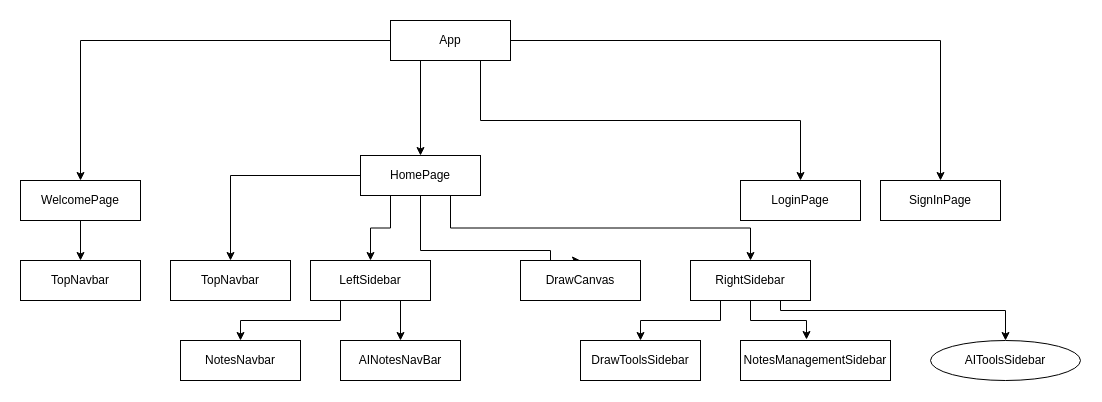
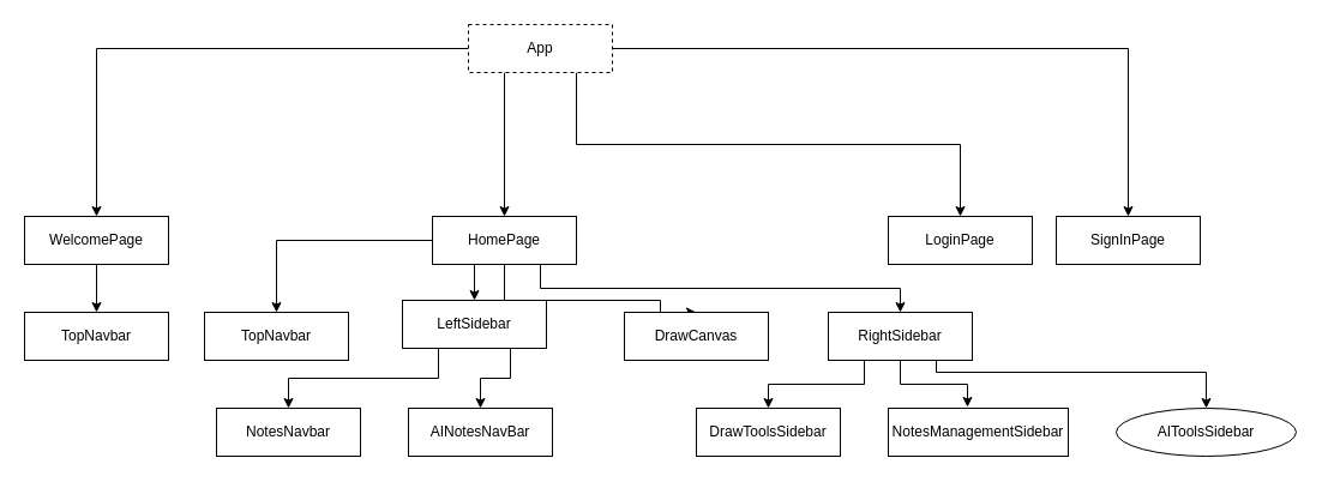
  <mxCell id="0" />
  <mxCell id="1" parent="0" />
  <mxCell id="2" style="edgeStyle=orthogonalEdgeStyle;rounded=0;orthogonalLoop=1;jettySize=auto;html=1;exitX=0;exitY=0.5;exitDx=0;exitDy=0;entryX=0.5;entryY=0;entryDx=0;entryDy=0;" edge="1" parent="1" source="6" target="15"><mxGeometry relative="1" as="geometry"><Array as="points"><mxPoint x="80" y="40" /></Array></mxGeometry></mxCell>
  <mxCell id="3" style="edgeStyle=orthogonalEdgeStyle;rounded=0;orthogonalLoop=1;jettySize=auto;html=1;exitX=0.75;exitY=1;exitDx=0;exitDy=0;entryX=0.5;entryY=0;entryDx=0;entryDy=0;" edge="1" parent="1" source="6" target="12"><mxGeometry relative="1" as="geometry" /></mxCell>
  <mxCell id="4" style="edgeStyle=orthogonalEdgeStyle;rounded=0;orthogonalLoop=1;jettySize=auto;html=1;exitX=1;exitY=0.5;exitDx=0;exitDy=0;entryX=0.5;entryY=0;entryDx=0;entryDy=0;" edge="1" parent="1" source="6" target="13"><mxGeometry relative="1" as="geometry" /></mxCell>
  <mxCell id="5" style="edgeStyle=orthogonalEdgeStyle;rounded=0;orthogonalLoop=1;jettySize=auto;html=1;exitX=0.25;exitY=1;exitDx=0;exitDy=0;entryX=0.5;entryY=0;entryDx=0;entryDy=0;" edge="1" parent="1" source="6" target="11"><mxGeometry relative="1" as="geometry" /></mxCell>
- <mxCell id="6" value="App" style="rounded=0;whiteSpace=wrap;html=1;" vertex="1" parent="1"><mxGeometry x="390" width="120" height="40" as="geometry" y="20" /></mxCell>
+ <mxCell id="6" value="App" style="rounded=0;whiteSpace=wrap;html=1;dashed=1;" vertex="1" parent="1"><mxGeometry x="390" width="120" height="40" as="geometry" y="20" /></mxCell>
  <mxCell id="7" style="edgeStyle=orthogonalEdgeStyle;rounded=0;orthogonalLoop=1;jettySize=auto;html=1;exitX=0;exitY=0.5;exitDx=0;exitDy=0;entryX=0.5;entryY=0;entryDx=0;entryDy=0;" edge="1" parent="1" source="11" target="17"><mxGeometry relative="1" as="geometry" /></mxCell>
  <mxCell id="8" style="edgeStyle=orthogonalEdgeStyle;rounded=0;orthogonalLoop=1;jettySize=auto;html=1;exitX=0.25;exitY=1;exitDx=0;exitDy=0;entryX=0.5;entryY=0;entryDx=0;entryDy=0;" edge="1" parent="1" source="11" target="20"><mxGeometry relative="1" as="geometry" /></mxCell>
  <mxCell id="9" style="edgeStyle=orthogonalEdgeStyle;rounded=0;orthogonalLoop=1;jettySize=auto;html=1;exitX=0.75;exitY=1;exitDx=0;exitDy=0;entryX=0.5;entryY=0;entryDx=0;entryDy=0;" edge="1" parent="1" source="11" target="23"><mxGeometry relative="1" as="geometry" /></mxCell>
  <mxCell id="10" style="edgeStyle=orthogonalEdgeStyle;rounded=0;orthogonalLoop=1;jettySize=auto;html=1;exitX=0.5;exitY=1;exitDx=0;exitDy=0;entryX=0.5;entryY=0;entryDx=0;entryDy=0;" edge="1" parent="1" source="11" target="24"><mxGeometry relative="1" as="geometry"><Array as="points"><mxPoint x="420" y="250" /><mxPoint x="550" y="250" /></Array></mxGeometry></mxCell>
- <mxCell id="11" value="HomePage" style="rounded=0;whiteSpace=wrap;html=1;" vertex="1" parent="1"><mxGeometry x="360" y="155" width="120" height="40" as="geometry" /></mxCell>
+ <mxCell id="11" value="HomePage" style="rounded=0;whiteSpace=wrap;html=1;" vertex="1" parent="1"><mxGeometry x="360" y="180" width="120" height="40" as="geometry" /></mxCell>
  <mxCell id="12" value="LoginPage" style="rounded=0;whiteSpace=wrap;html=1;" vertex="1" parent="1"><mxGeometry x="740" y="180" width="120" height="40" as="geometry" /></mxCell>
  <mxCell id="13" value="SignInPage" style="rounded=0;whiteSpace=wrap;html=1;" vertex="1" parent="1"><mxGeometry x="880" y="180" width="120" height="40" as="geometry" /></mxCell>
  <mxCell id="14" style="edgeStyle=orthogonalEdgeStyle;rounded=0;orthogonalLoop=1;jettySize=auto;html=1;exitX=0.5;exitY=1;exitDx=0;exitDy=0;entryX=0.5;entryY=0;entryDx=0;entryDy=0;" edge="1" parent="1" source="15" target="16"><mxGeometry relative="1" as="geometry" /></mxCell>
  <mxCell id="15" value="WelcomePage" style="rounded=0;whiteSpace=wrap;html=1;" vertex="1" parent="1"><mxGeometry x="20" y="180" width="120" height="40" as="geometry" /></mxCell>
  <mxCell id="16" value="TopNavbar" style="rounded=0;whiteSpace=wrap;html=1;" vertex="1" parent="1"><mxGeometry x="20" y="260" width="120" height="40" as="geometry" /></mxCell>
  <mxCell id="17" value="TopNavbar" style="rounded=0;whiteSpace=wrap;html=1;" vertex="1" parent="1"><mxGeometry x="170" y="260" width="120" height="40" as="geometry" /></mxCell>
  <mxCell id="18" style="edgeStyle=orthogonalEdgeStyle;rounded=0;orthogonalLoop=1;jettySize=auto;html=1;exitX=0.25;exitY=1;exitDx=0;exitDy=0;entryX=0.5;entryY=0;entryDx=0;entryDy=0;" edge="1" parent="1" source="20" target="26"><mxGeometry relative="1" as="geometry" /></mxCell>
  <mxCell id="19" style="edgeStyle=orthogonalEdgeStyle;rounded=0;orthogonalLoop=1;jettySize=auto;html=1;exitX=0.75;exitY=1;exitDx=0;exitDy=0;entryX=0.5;entryY=0;entryDx=0;entryDy=0;" edge="1" parent="1" source="20" target="25"><mxGeometry relative="1" as="geometry" /></mxCell>
- <mxCell id="20" value="LeftSidebar" style="rounded=0;whiteSpace=wrap;html=1;" vertex="1" parent="1"><mxGeometry x="310" y="260" width="120" height="40" as="geometry" /></mxCell>
+ <mxCell id="20" value="LeftSidebar" style="rounded=0;whiteSpace=wrap;html=1;" vertex="1" parent="1"><mxGeometry x="335" y="250" width="120" height="40" as="geometry" /></mxCell>
  <mxCell id="21" style="edgeStyle=orthogonalEdgeStyle;rounded=0;orthogonalLoop=1;jettySize=auto;html=1;exitX=0.25;exitY=1;exitDx=0;exitDy=0;entryX=0.5;entryY=0;entryDx=0;entryDy=0;" edge="1" parent="1" source="23" target="27"><mxGeometry relative="1" as="geometry" /></mxCell>
  <mxCell id="22" style="edgeStyle=orthogonalEdgeStyle;rounded=0;orthogonalLoop=1;jettySize=auto;html=1;exitX=0.75;exitY=1;exitDx=0;exitDy=0;entryX=0.5;entryY=0;entryDx=0;entryDy=0;" edge="1" parent="1" source="23" target="29"><mxGeometry relative="1" as="geometry"><Array as="points"><mxPoint x="780" y="310" /><mxPoint x="1005" y="310" /></Array></mxGeometry></mxCell>
  <mxCell id="23" value="RightSidebar" style="rounded=0;whiteSpace=wrap;html=1;" vertex="1" parent="1"><mxGeometry x="690" y="260" width="120" height="40" as="geometry" /></mxCell>
  <mxCell id="24" value="DrawCanvas" style="rounded=0;whiteSpace=wrap;html=1;" vertex="1" parent="1"><mxGeometry x="520" y="260" width="120" height="40" as="geometry" /></mxCell>
  <mxCell id="25" value="AINotesNavBar" style="rounded=0;whiteSpace=wrap;html=1;" vertex="1" parent="1"><mxGeometry x="340" y="340" width="120" height="40" as="geometry" /></mxCell>
  <mxCell id="26" value="NotesNavbar" style="rounded=0;whiteSpace=wrap;html=1;" vertex="1" parent="1"><mxGeometry x="180" y="340" width="120" height="40" as="geometry" /></mxCell>
  <mxCell id="27" value="DrawToolsSidebar" style="rounded=0;whiteSpace=wrap;html=1;" vertex="1" parent="1"><mxGeometry x="580" y="340" width="120" height="40" as="geometry" /></mxCell>
  <mxCell id="28" value="NotesManagementSidebar" style="rounded=0;whiteSpace=wrap;html=1;" vertex="1" parent="1"><mxGeometry x="740" y="340" width="150" height="40" as="geometry" /></mxCell>
  <mxCell id="29" value="AIToolsSidebar" style="ellipse;whiteSpace=wrap;html=1;" vertex="1" parent="1"><mxGeometry x="930" y="340" width="150" height="40" as="geometry" /></mxCell>
  <mxCell id="30" style="edgeStyle=orthogonalEdgeStyle;rounded=0;orthogonalLoop=1;jettySize=auto;html=1;exitX=0.5;exitY=1;exitDx=0;exitDy=0;entryX=0.44;entryY=-0.025;entryDx=0;entryDy=0;entryPerimeter=0;" edge="1" parent="1" source="23" target="28"><mxGeometry relative="1" as="geometry" /></mxCell>
